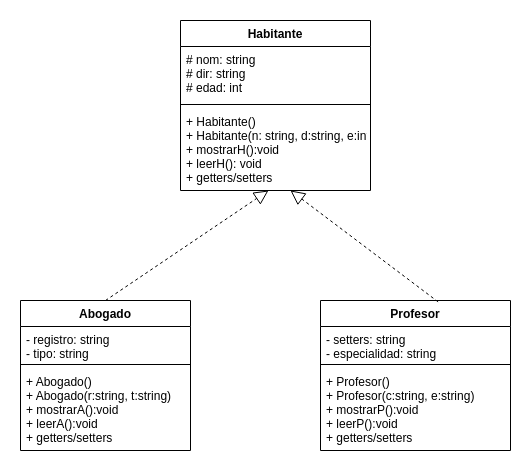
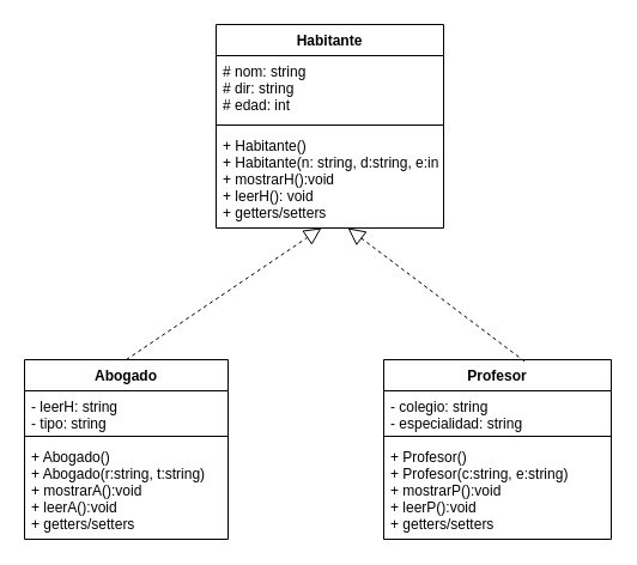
  <mxCell id="0" />
  <mxCell id="1" parent="0" />
  <mxCell id="2" value="Habitante" style="swimlane;fontStyle=1;align=center;verticalAlign=top;childLayout=stackLayout;horizontal=1;startSize=26;horizontalStack=0;resizeParent=1;resizeParentMax=0;resizeLast=0;collapsible=1;marginBottom=0;" parent="1" vertex="1"><mxGeometry x="180" y="20" width="190" height="170" as="geometry" /></mxCell>
  <mxCell id="3" value="# nom: string&#10;# dir: string&#10;# edad: int" style="text;strokeColor=none;fillColor=none;align=left;verticalAlign=top;spacingLeft=4;spacingRight=4;overflow=hidden;rotatable=0;points=[[0,0.5],[1,0.5]];portConstraint=eastwest;" parent="2" vertex="1"><mxGeometry y="26" width="190" height="54" as="geometry" /></mxCell>
  <mxCell id="4" value="" style="line;strokeWidth=1;fillColor=none;align=left;verticalAlign=middle;spacingTop=-1;spacingLeft=3;spacingRight=3;rotatable=0;labelPosition=right;points=[];portConstraint=eastwest;" parent="2" vertex="1"><mxGeometry y="80" width="190" height="8" as="geometry" /></mxCell>
  <mxCell id="5" value="+ Habitante()&#10;+ Habitante(n: string, d:string, e:int) &#10;+ mostrarH():void&#10;+ leerH(): void&#10;+ getters/setters" style="text;strokeColor=none;fillColor=none;align=left;verticalAlign=top;spacingLeft=4;spacingRight=4;overflow=hidden;rotatable=0;points=[[0,0.5],[1,0.5]];portConstraint=eastwest;" parent="2" vertex="1"><mxGeometry y="88" width="190" height="82" as="geometry" /></mxCell>
  <mxCell id="6" value="Profesor" style="swimlane;fontStyle=1;align=center;verticalAlign=top;childLayout=stackLayout;horizontal=1;startSize=26;horizontalStack=0;resizeParent=1;resizeParentMax=0;resizeLast=0;collapsible=1;marginBottom=0;" parent="1" vertex="1"><mxGeometry x="320" y="300" width="190" height="150" as="geometry" /></mxCell>
- <mxCell id="7" value="- setters: string&#10;- especialidad: string" style="text;strokeColor=none;fillColor=none;align=left;verticalAlign=top;spacingLeft=4;spacingRight=4;overflow=hidden;rotatable=0;points=[[0,0.5],[1,0.5]];portConstraint=eastwest;" parent="6" vertex="1"><mxGeometry y="26" width="190" height="34" as="geometry" /></mxCell>
+ <mxCell id="7" value="- colegio: string&#10;- especialidad: string" style="text;strokeColor=none;fillColor=none;align=left;verticalAlign=top;spacingLeft=4;spacingRight=4;overflow=hidden;rotatable=0;points=[[0,0.5],[1,0.5]];portConstraint=eastwest;" parent="6" vertex="1"><mxGeometry y="26" width="190" height="34" as="geometry" /></mxCell>
  <mxCell id="8" value="" style="line;strokeWidth=1;fillColor=none;align=left;verticalAlign=middle;spacingTop=-1;spacingLeft=3;spacingRight=3;rotatable=0;labelPosition=right;points=[];portConstraint=eastwest;" parent="6" vertex="1"><mxGeometry y="60" width="190" height="8" as="geometry" /></mxCell>
  <mxCell id="9" value="+ Profesor()&#10;+ Profesor(c:string, e:string)&#10;+ mostrarP():void&#10;+ leerP():void&#10;+ getters/setters" style="text;strokeColor=none;fillColor=none;align=left;verticalAlign=top;spacingLeft=4;spacingRight=4;overflow=hidden;rotatable=0;points=[[0,0.5],[1,0.5]];portConstraint=eastwest;" parent="6" vertex="1"><mxGeometry y="68" width="190" height="82" as="geometry" /></mxCell>
  <mxCell id="10" value="Abogado" style="swimlane;fontStyle=1;align=center;verticalAlign=top;childLayout=stackLayout;horizontal=1;startSize=26;horizontalStack=0;resizeParent=1;resizeParentMax=0;resizeLast=0;collapsible=1;marginBottom=0;" parent="1" vertex="1"><mxGeometry x="20" y="300" width="170" height="150" as="geometry" /></mxCell>
- <mxCell id="11" value="- registro: string&#10;- tipo: string" style="text;strokeColor=none;fillColor=none;align=left;verticalAlign=top;spacingLeft=4;spacingRight=4;overflow=hidden;rotatable=0;points=[[0,0.5],[1,0.5]];portConstraint=eastwest;" parent="10" vertex="1"><mxGeometry y="26" width="170" height="34" as="geometry" /></mxCell>
+ <mxCell id="11" value="- leerH: string&#10;- tipo: string" style="text;strokeColor=none;fillColor=none;align=left;verticalAlign=top;spacingLeft=4;spacingRight=4;overflow=hidden;rotatable=0;points=[[0,0.5],[1,0.5]];portConstraint=eastwest;" parent="10" vertex="1"><mxGeometry y="26" width="170" height="34" as="geometry" /></mxCell>
  <mxCell id="12" value="" style="line;strokeWidth=1;fillColor=none;align=left;verticalAlign=middle;spacingTop=-1;spacingLeft=3;spacingRight=3;rotatable=0;labelPosition=right;points=[];portConstraint=eastwest;" parent="10" vertex="1"><mxGeometry y="60" width="170" height="8" as="geometry" /></mxCell>
  <mxCell id="13" value="+ Abogado()&#10;+ Abogado(r:string, t:string)&#10;+ mostrarA():void&#10;+ leerA():void&#10;+ getters/setters" style="text;strokeColor=none;fillColor=none;align=left;verticalAlign=top;spacingLeft=4;spacingRight=4;overflow=hidden;rotatable=0;points=[[0,0.5],[1,0.5]];portConstraint=eastwest;" parent="10" vertex="1"><mxGeometry y="68" width="170" height="82" as="geometry" /></mxCell>
  <mxCell id="14" value="" style="endArrow=block;dashed=1;endFill=0;endSize=12;html=1;rounded=0;exitX=0.619;exitY=0.009;exitDx=0;exitDy=0;exitPerimeter=0;" parent="1" source="6" edge="1"><mxGeometry width="160" relative="1" as="geometry"><mxPoint x="220" y="299" as="sourcePoint" /><mxPoint x="290" y="190" as="targetPoint" /></mxGeometry></mxCell>
  <mxCell id="15" value="" style="endArrow=block;dashed=1;endFill=0;endSize=12;html=1;rounded=0;exitX=0.5;exitY=0;exitDx=0;exitDy=0;entryX=0.463;entryY=1;entryDx=0;entryDy=0;entryPerimeter=0;" parent="1" source="10" target="5" edge="1"><mxGeometry width="160" relative="1" as="geometry"><mxPoint x="160" y="280" as="sourcePoint" /><mxPoint x="240" y="200" as="targetPoint" /></mxGeometry></mxCell>
